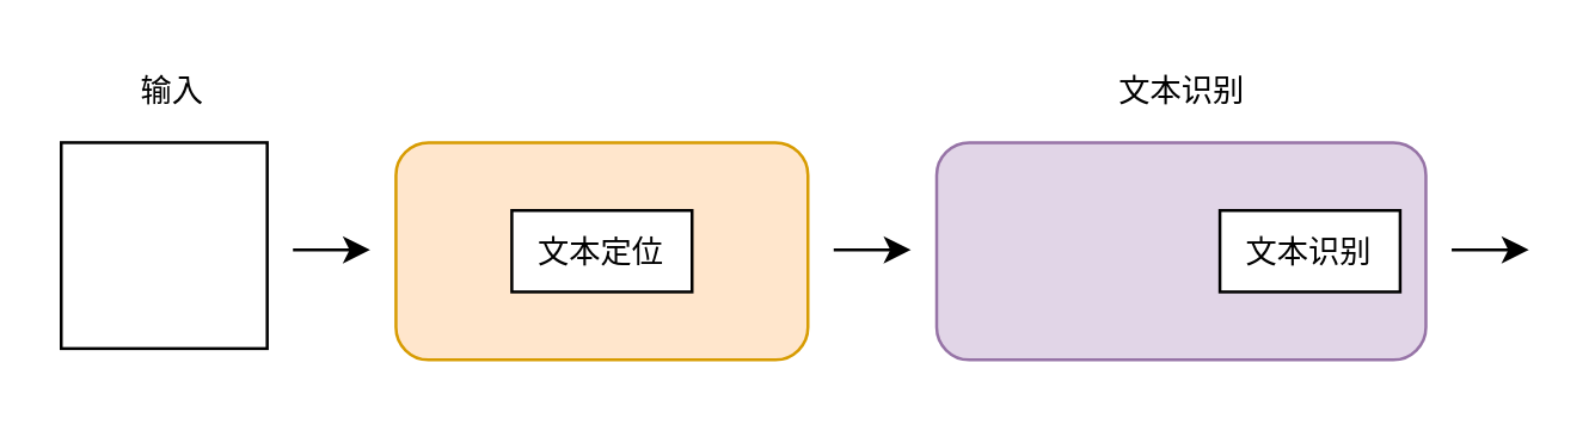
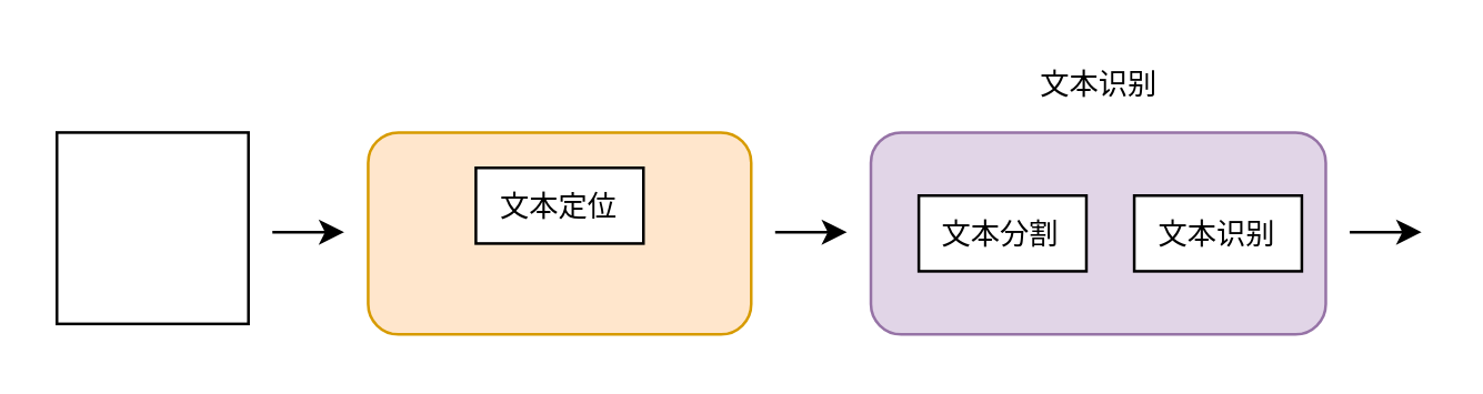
  <mxCell id="0" />
  <mxCell id="1" parent="0" />
  <mxCell id="2" value="" style="whiteSpace=wrap;html=1;aspect=fixed;fontSize=10.5;strokeWidth=1;" vertex="1" parent="1"><mxGeometry x="20" y="47.273" width="68.966" height="68.966" as="geometry" /></mxCell>
  <mxCell id="3" value="" style="endArrow=classic;html=1;fontSize=10.5;strokeWidth=1;" edge="1" parent="1"><mxGeometry x="130" y="290" width="50" height="50" as="geometry"><mxPoint x="97.586" y="83.182" as="sourcePoint" /><mxPoint x="123.448" y="83.182" as="targetPoint" /></mxGeometry></mxCell>
  <mxCell id="4" value="" style="rounded=1;whiteSpace=wrap;html=1;fontSize=10.5;strokeWidth=1;fillColor=#ffe6cc;strokeColor=#d79b00;" vertex="1" parent="1"><mxGeometry x="132.069" y="47.273" width="137.931" height="72.727" as="geometry" /></mxCell>
- <mxCell id="5" value="文本定位" style="rounded=0;whiteSpace=wrap;html=1;fontSize=10.5;strokeWidth=1;" vertex="1" parent="1"><mxGeometry x="170.862" y="70" width="60.345" height="27.273" as="geometry" /></mxCell>
+ <mxCell id="5" value="文本定位" style="rounded=0;whiteSpace=wrap;html=1;fontSize=10.5;strokeWidth=1;" vertex="1" parent="1"><mxGeometry x="170.862" y="60" width="60.345" height="27.273" as="geometry" /></mxCell>
  <mxCell id="6" value="" style="rounded=1;whiteSpace=wrap;html=1;fontSize=10.5;strokeWidth=1;fillColor=#e1d5e7;strokeColor=#9673a6;" vertex="1" parent="1"><mxGeometry x="313.103" y="47.273" width="163.793" height="72.727" as="geometry" /></mxCell>
+ <mxCell id="7" value="文本分割" style="rounded=0;whiteSpace=wrap;html=1;fontSize=10.5;strokeWidth=1;" vertex="1" parent="1"><mxGeometry x="330.345" y="70" width="60.345" height="27.273" as="geometry" /></mxCell>
  <mxCell id="8" value="文本识别" style="rounded=0;whiteSpace=wrap;html=1;fontSize=10.5;strokeWidth=1;" vertex="1" parent="1"><mxGeometry x="407.931" y="70" width="60.345" height="27.273" as="geometry" /></mxCell>
  <mxCell id="9" value="" style="endArrow=classic;html=1;fontSize=10.5;strokeWidth=1;" edge="1" parent="1"><mxGeometry x="130" y="290" width="50" height="50" as="geometry"><mxPoint x="278.621" y="83.182" as="sourcePoint" /><mxPoint x="304.483" y="83.182" as="targetPoint" /></mxGeometry></mxCell>
  <mxCell id="10" value="" style="endArrow=classic;html=1;fontSize=10.5;strokeWidth=1;" edge="1" parent="1"><mxGeometry x="130" y="290" width="50" height="50" as="geometry"><mxPoint x="485.517" y="83.182" as="sourcePoint" /><mxPoint x="511.379" y="83.182" as="targetPoint" /></mxGeometry></mxCell>
  <mxCell id="11" value="文本识别" style="text;html=1;align=center;verticalAlign=middle;resizable=0;points=[];autosize=1;fontSize=10.5;strokeWidth=1;" vertex="1" parent="1"><mxGeometry x="364.998" y="20" width="60" height="20" as="geometry" /></mxCell>
- <mxCell id="12" value="输入" style="text;html=1;align=center;verticalAlign=middle;resizable=0;points=[];autosize=1;fontSize=10.5;strokeWidth=1;" vertex="1" parent="1"><mxGeometry x="37.241" y="20" width="40" height="20" as="geometry" /></mxCell>
